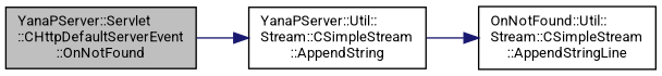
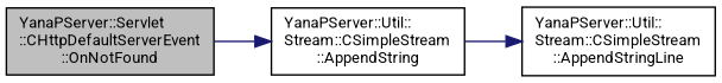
  digraph {
    fontname=Roboto
    rankdir=LR
    node [color=black fillcolor=white fontname=Roboto fontsize=10 shape=record style=filled]
    edge [color=midnightblue fontname=Roboto fontsize=10 labelfontname=Helvetica labelfontsize=10 style=solid]
    n1 [fillcolor=grey75 fontcolor=black height=0.2 label="YanaPServer::Servlet\l::CHttpDefaultServerEvent\l::OnNotFound" width=0.4]
    n2 [height=0.2 label="YanaPServer::Util::\lStream::CSimpleStream\l::AppendString" width=0.4]
-   n3 [height=0.2 label="OnNotFound::Util::\lStream::CSimpleStream\l::AppendStringLine" width=0.4]
+   n3 [height=0.2 label="YanaPServer::Util::\lStream::CSimpleStream\l::AppendStringLine" width=0.4]
    n1 -> n2
    n2 -> n3
  }
